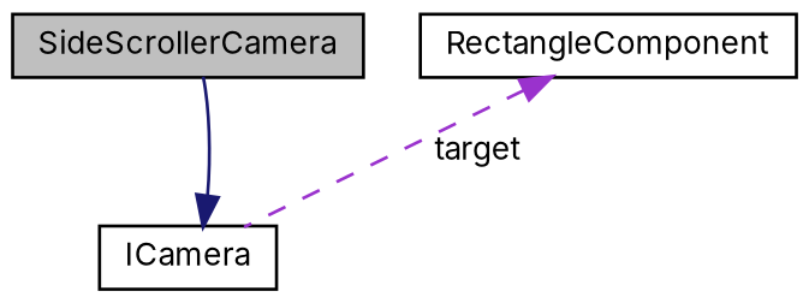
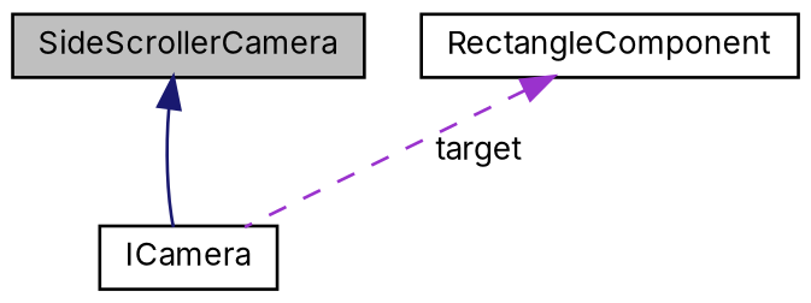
  digraph {
    fontname=Inter
    node [color=black fillcolor=white fontname=Inter fontsize=10 shape=record style=filled]
    edge [dir=back fontname=Inter fontsize=10 labelfontname=Helvetica labelfontsize=10]
    n1 [fillcolor=grey75 fontcolor=black height=0.2 label=SideScrollerCamera width=0.4]
    n2 [height=0.2 label=ICamera width=0.4]
    n3 [height=0.2 label=RectangleComponent width=0.4]
-   n2 -> n1 [color=midnightblue style=solid]
+   n1 -> n2 [color=midnightblue style=solid]
    n3 -> n2 [color=darkorchid3 label=" target" style=dashed]
  }
